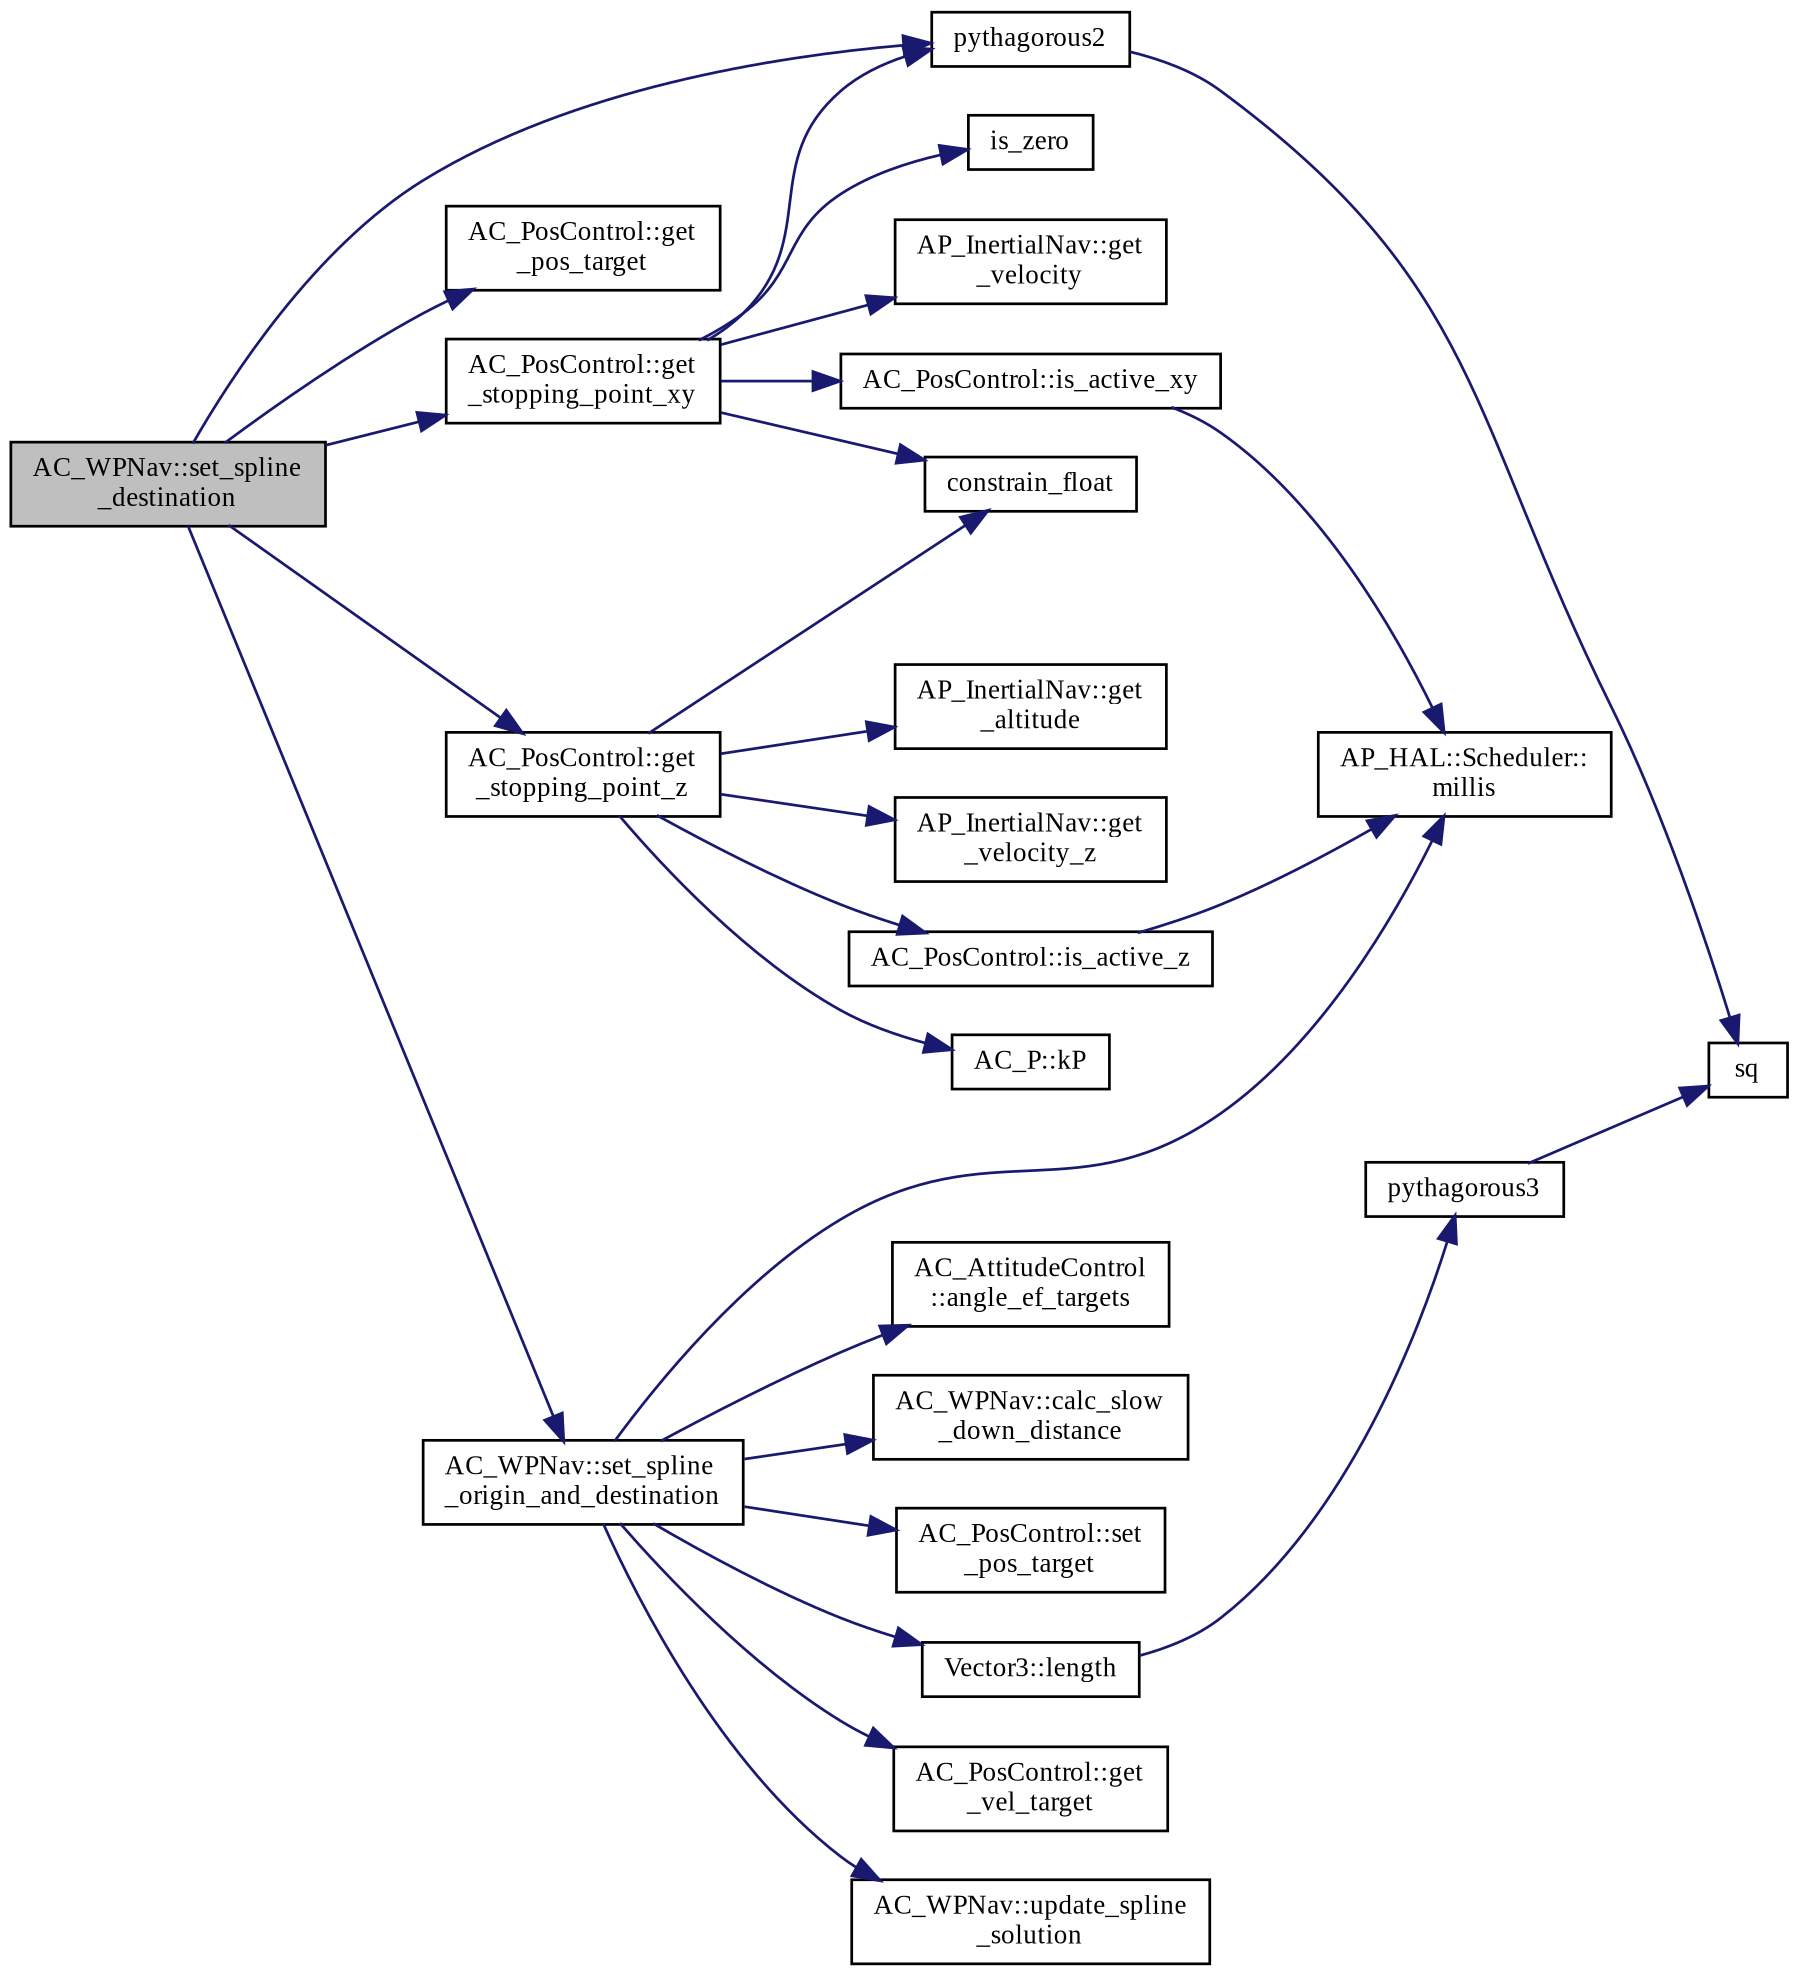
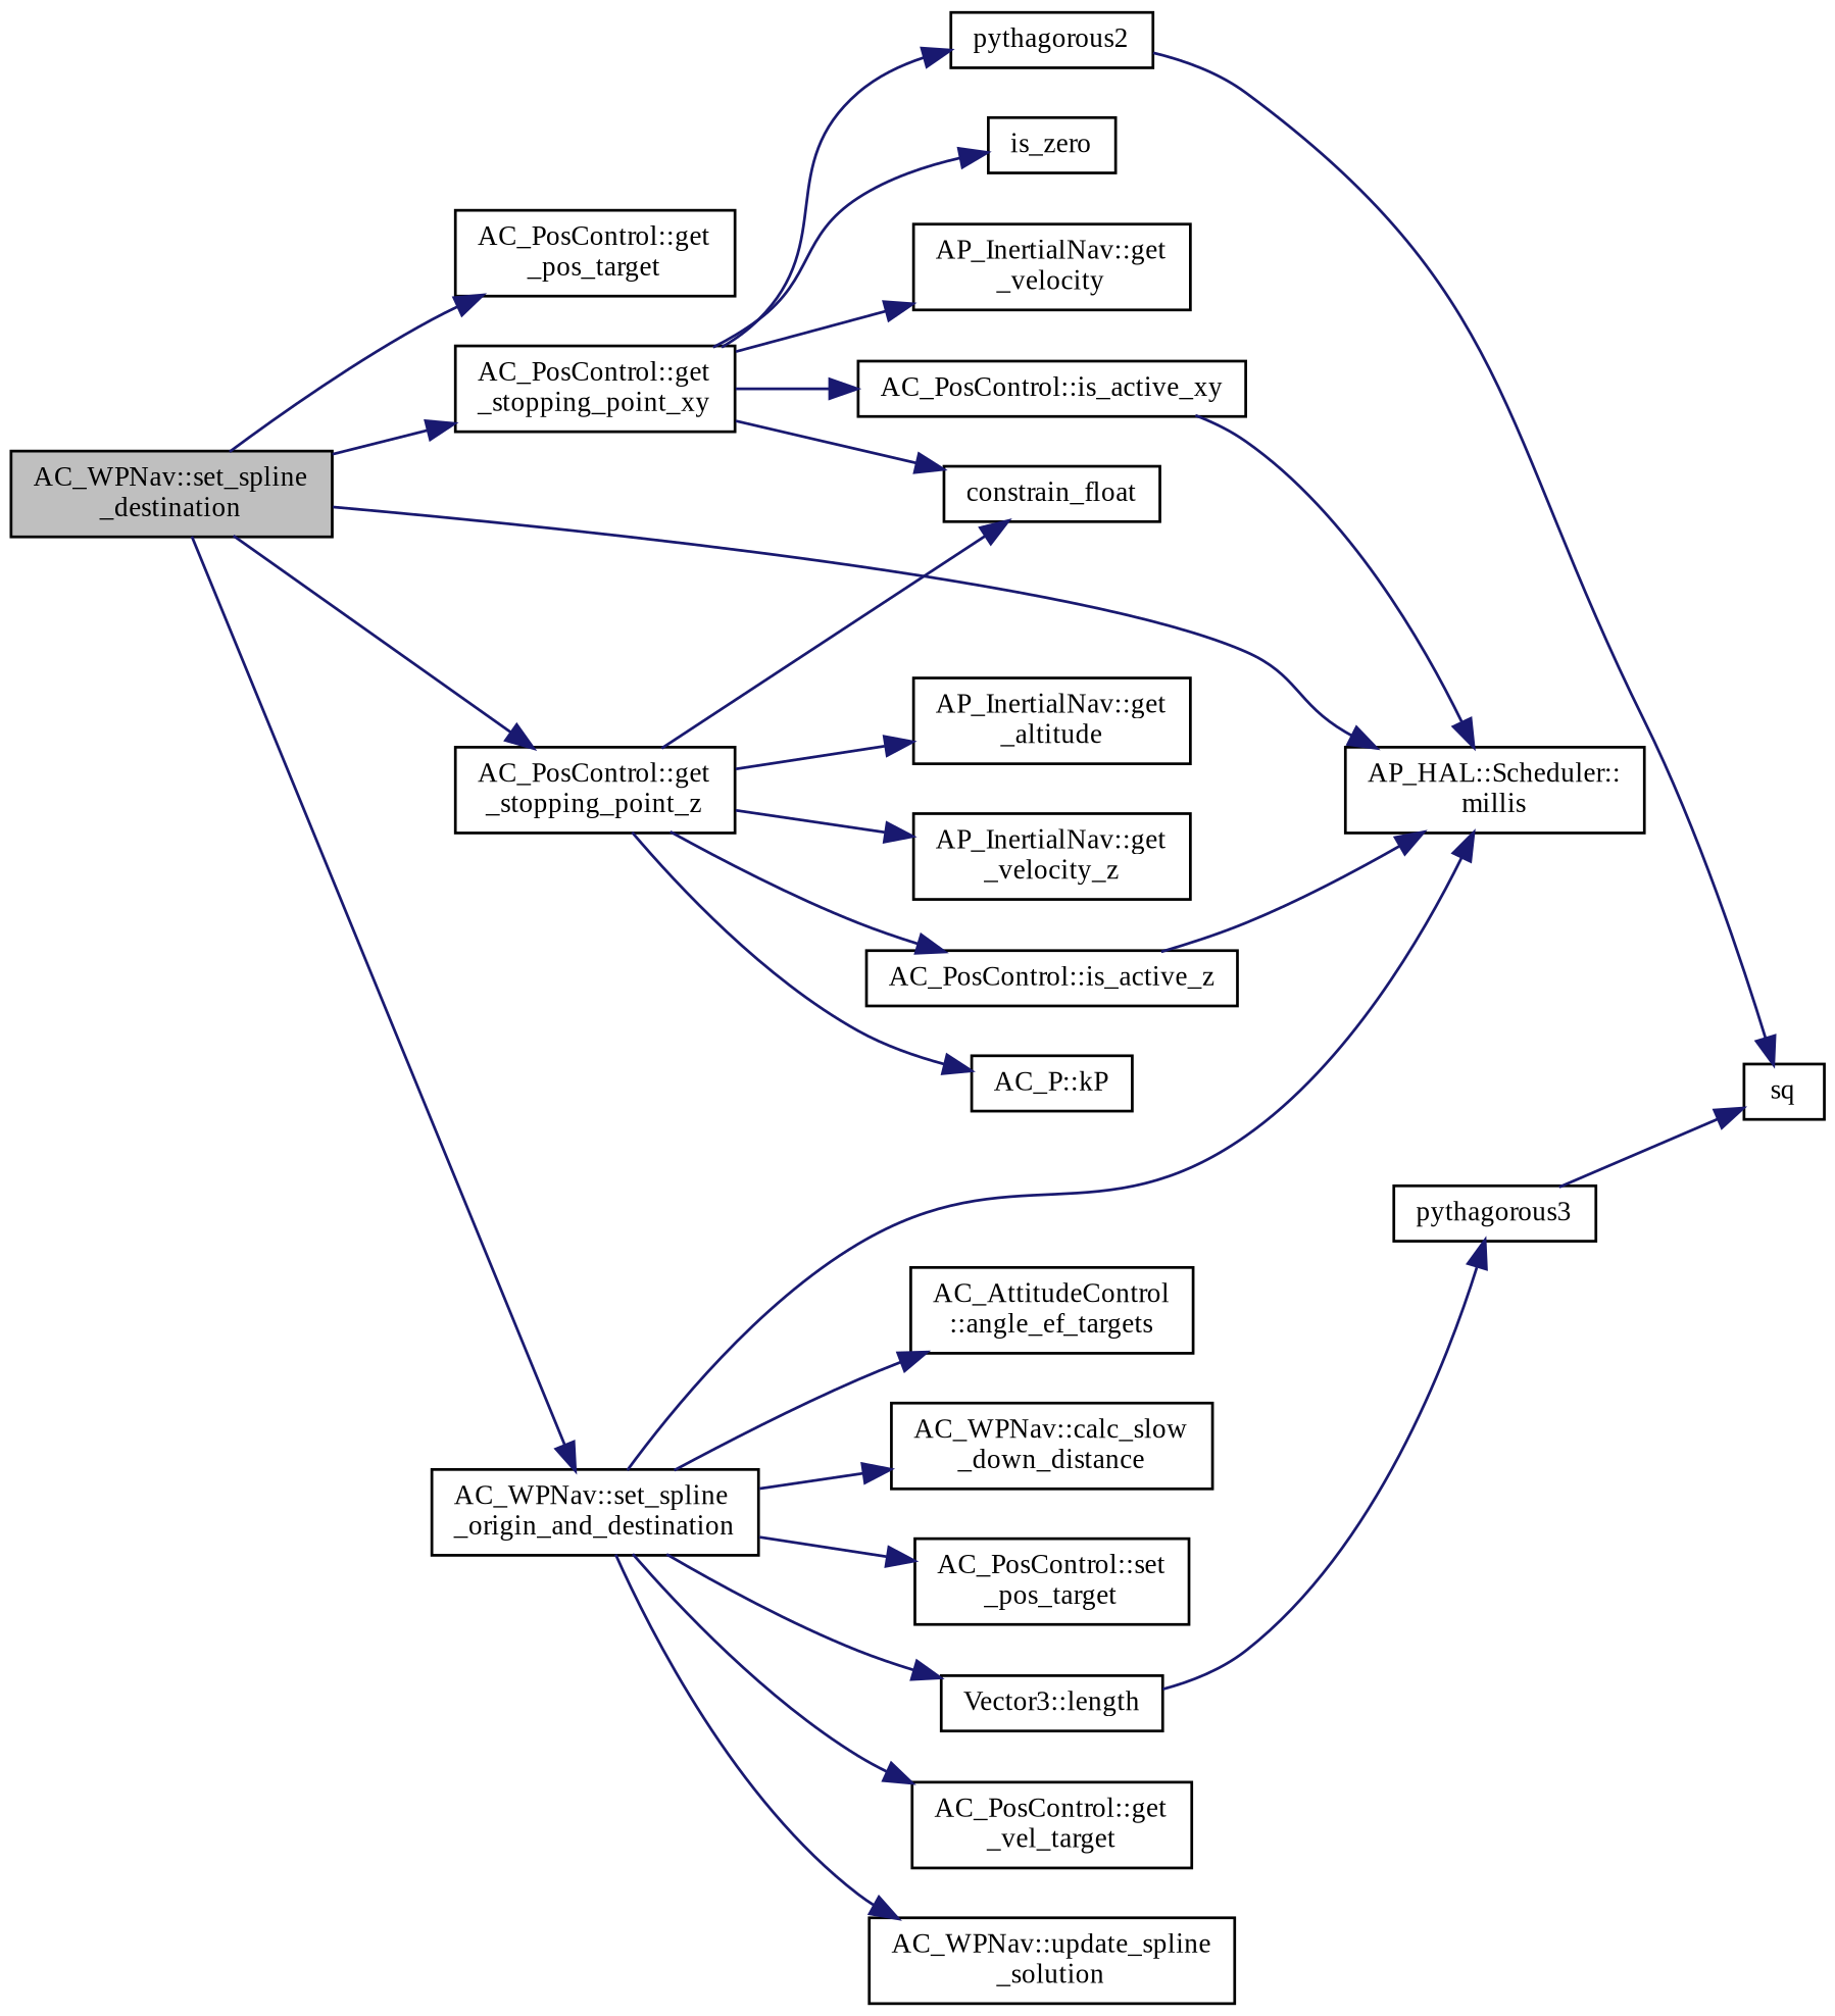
  digraph {
    fontname="Liberation Serif"
    rankdir=LR
    node [color=black fillcolor=white fontname="Liberation Serif" fontsize=10 shape=record style=filled]
    edge [color=midnightblue fontname="Liberation Serif" fontsize=10 labelfontname=Helvetica labelfontsize=10 style=solid]
    n1 [fillcolor=grey75 fontcolor=black height=0.2 label="AC_WPNav::set_spline\l_destination" width=0.4]
    n2 [height=0.2 label="AP_HAL::Scheduler::\lmillis" width=0.4]
    n3 [height=0.2 label="AC_PosControl::get\l_pos_target" width=0.4]
    n4 [height=0.2 label="AC_PosControl::get\l_stopping_point_xy" width=0.4]
    n5 [height=0.2 label="AC_PosControl::get\l_stopping_point_z" width=0.4]
    n6 [height=0.2 label="AC_WPNav::set_spline\l_origin_and_destination" width=0.4]
    n7 [height=0.2 label="AP_InertialNav::get\l_velocity" width=0.4]
    n8 [height=0.2 label="AC_PosControl::is_active_xy" width=0.4]
    n9 [height=0.2 label=pythagorous2 width=0.4]
    n10 [height=0.2 label=is_zero width=0.4]
    n11 [height=0.2 label=constrain_float width=0.4]
    n12 [height=0.2 label="AC_P::kP" width=0.4]
    n13 [height=0.2 label="AP_InertialNav::get\l_altitude" width=0.4]
    n14 [height=0.2 label="AP_InertialNav::get\l_velocity_z" width=0.4]
    n15 [height=0.2 label="AC_PosControl::is_active_z" width=0.4]
    n16 [height=0.2 label="AC_PosControl::get\l_vel_target" width=0.4]
    n17 [height=0.2 label="Vector3::length" width=0.4]
    n18 [height=0.2 label="AC_WPNav::update_spline\l_solution" width=0.4]
    n19 [height=0.2 label="AC_AttitudeControl\l::angle_ef_targets" width=0.4]
    n20 [height=0.2 label="AC_WPNav::calc_slow\l_down_distance" width=0.4]
    n21 [height=0.2 label="AC_PosControl::set\l_pos_target" width=0.4]
    n22 [height=0.2 label=sq width=0.4]
    n23 [height=0.2 label=pythagorous3 width=0.4]
-   n1 -> n9
+   n1 -> n2
    n1 -> n3
    n1 -> n4
    n1 -> n5
    n1 -> n6
    n4 -> n7
    n4 -> n8
    n4 -> n9
    n4 -> n10
    n4 -> n11
    n5 -> n11
    n5 -> n12
    n5 -> n13
    n5 -> n14
    n5 -> n15
    n6 -> n2
    n6 -> n16
    n6 -> n17
    n6 -> n18
    n6 -> n19
    n6 -> n20
    n6 -> n21
    n8 -> n2
    n9 -> n22
    n15 -> n2
    n17 -> n23
    n23 -> n22
  }
